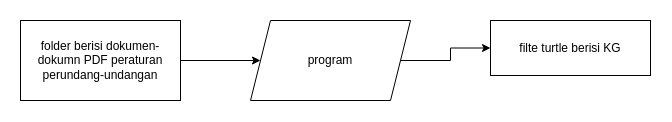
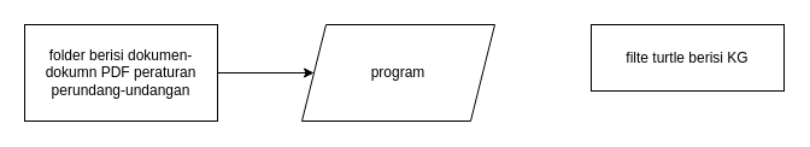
  <mxCell id="0" />
  <mxCell id="1" parent="0" />
  <mxCell id="2" style="edgeStyle=orthogonalEdgeStyle;rounded=0;orthogonalLoop=1;jettySize=auto;html=1;entryX=0;entryY=0.5;entryDx=0;entryDy=0;" edge="1" parent="1" source="3" target="5"><mxGeometry relative="1" as="geometry" /></mxCell>
  <mxCell id="3" value="folder berisi dokumen-dokumn PDF peraturan perundang-undangan" style="whiteSpace=wrap;html=1;" vertex="1" parent="1"><mxGeometry x="20" y="20" width="160" height="80" as="geometry" /></mxCell>
- <mxCell id="4" style="edgeStyle=orthogonalEdgeStyle;rounded=0;orthogonalLoop=1;jettySize=auto;html=1;entryX=0;entryY=0.5;entryDx=0;entryDy=0;" edge="1" parent="1" source="5" target="6"><mxGeometry relative="1" as="geometry" /></mxCell>
  <mxCell id="5" value="program" style="shape=parallelogram;perimeter=parallelogramPerimeter;whiteSpace=wrap;html=1;fixedSize=1;" vertex="1" parent="1"><mxGeometry x="250" y="20" width="160" height="80" as="geometry" /></mxCell>
  <mxCell id="6" value="filte turtle berisi KG" style="whiteSpace=wrap;html=1;" vertex="1" parent="1"><mxGeometry x="490" y="20" width="160" height="55" as="geometry" /></mxCell>
